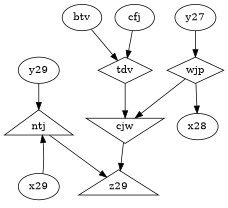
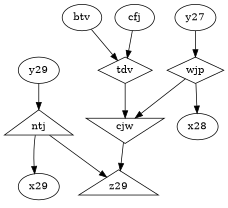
  digraph {
    splines=true
    cjw [shape=invtriangle]
    z29 [shape=triangle]
    tdv [shape=diamond]
    wjp [shape=diamond]
    x28
    ntj [shape=triangle]
    x29
    y29
    btv
    cfj
    n11 [label=y27]
    cjw -> z29
    tdv -> cjw
    wjp -> cjw
    wjp -> x28
    ntj -> z29
-   x29 -> ntj
+   ntj -> x29
    y29 -> ntj
    btv -> tdv
    cfj -> tdv
    n11 -> wjp
  }
